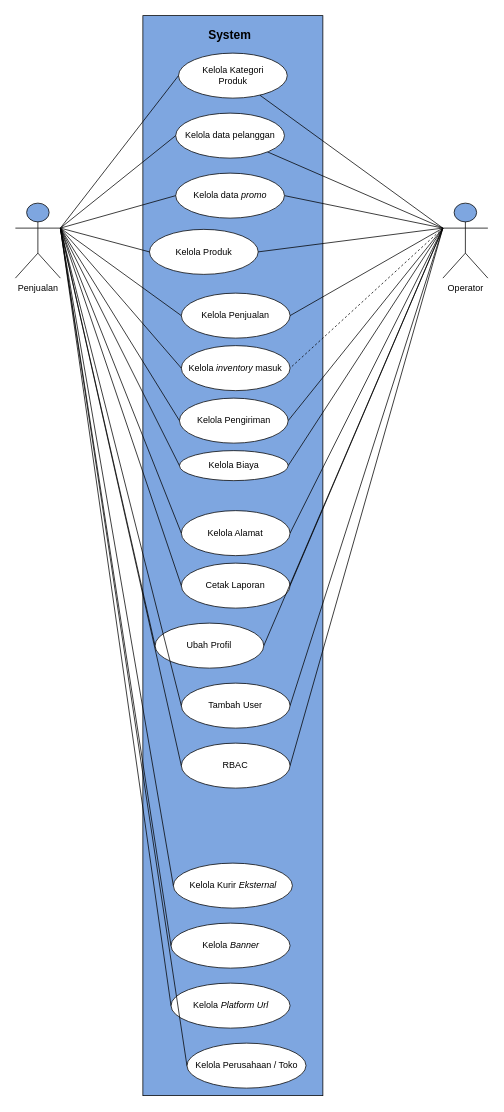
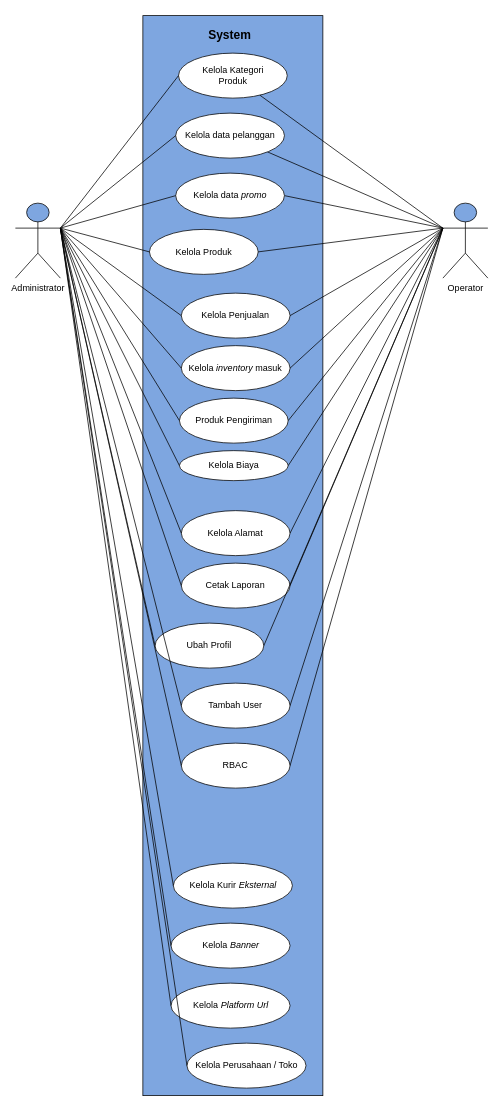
  <mxCell id="0" />
  <mxCell id="1" parent="0" />
  <mxCell id="2" value="" style="rounded=0;whiteSpace=wrap;html=1;fillColor=#7EA6E0;" vertex="1" parent="1"><mxGeometry x="190" y="20" width="240" height="1440" as="geometry" /></mxCell>
  <mxCell id="3" style="rounded=0;orthogonalLoop=1;jettySize=auto;html=1;exitX=0;exitY=0.333;exitDx=0;exitDy=0;exitPerimeter=0;endArrow=none;endFill=0;" edge="1" parent="1" source="6" target="7"><mxGeometry relative="1" as="geometry" /></mxCell>
  <mxCell id="4" style="rounded=0;orthogonalLoop=1;jettySize=auto;html=1;exitX=0;exitY=0.333;exitDx=0;exitDy=0;exitPerimeter=0;endArrow=none;endFill=0;" edge="1" parent="1" source="6" target="8"><mxGeometry relative="1" as="geometry" /></mxCell>
  <mxCell id="5" style="rounded=0;orthogonalLoop=1;jettySize=auto;html=1;exitX=0;exitY=0.333;exitDx=0;exitDy=0;exitPerimeter=0;entryX=1;entryY=0.5;entryDx=0;entryDy=0;endArrow=none;endFill=0;" edge="1" parent="1" source="6" target="20"><mxGeometry relative="1" as="geometry" /></mxCell>
  <mxCell id="6" value="Operator" style="shape=umlActor;verticalLabelPosition=bottom;verticalAlign=top;html=1;outlineConnect=0;fillColor=#7EA6E0;" vertex="1" parent="1"><mxGeometry x="590" y="270" width="60" height="100" as="geometry" /></mxCell>
  <mxCell id="7" value="Kelola Kategori&lt;div&gt;Produk&lt;/div&gt;" style="ellipse;whiteSpace=wrap;html=1;" vertex="1" parent="1"><mxGeometry x="237.5" y="70" width="145" height="60" as="geometry" /></mxCell>
  <mxCell id="8" value="Kelola data pelanggan" style="ellipse;whiteSpace=wrap;html=1;" vertex="1" parent="1"><mxGeometry x="233.75" y="150" width="145" height="60" as="geometry" /></mxCell>
  <mxCell id="9" value="Kelola &lt;i&gt;inventory&lt;/i&gt;&amp;nbsp;masuk" style="ellipse;whiteSpace=wrap;html=1;" vertex="1" parent="1"><mxGeometry x="241.25" y="460" width="145" height="60" as="geometry" /></mxCell>
  <mxCell id="10" value="Kelola Penjualan" style="ellipse;whiteSpace=wrap;html=1;" vertex="1" parent="1"><mxGeometry x="241.25" y="390" width="145" height="60" as="geometry" /></mxCell>
- <mxCell id="11" value="Kelola Pengiriman" style="ellipse;whiteSpace=wrap;html=1;" vertex="1" parent="1"><mxGeometry x="238.75" y="530" width="145" height="60" as="geometry" /></mxCell>
+ <mxCell id="11" value="Produk Pengiriman" style="ellipse;whiteSpace=wrap;html=1;" vertex="1" parent="1"><mxGeometry x="238.75" y="530" width="145" height="60" as="geometry" /></mxCell>
  <mxCell id="12" value="Cetak Laporan" style="ellipse;whiteSpace=wrap;html=1;" vertex="1" parent="1"><mxGeometry x="241.25" y="750" width="145" height="60" as="geometry" /></mxCell>
  <mxCell id="13" value="Ubah Profil" style="ellipse;whiteSpace=wrap;html=1;" vertex="1" parent="1"><mxGeometry x="206.25" y="830" width="145" height="60" as="geometry" /></mxCell>
- <mxCell id="14" style="rounded=0;orthogonalLoop=1;jettySize=auto;html=1;exitX=0;exitY=0.333;exitDx=0;exitDy=0;exitPerimeter=0;endArrow=none;endFill=0;entryX=1;entryY=0.5;entryDx=0;entryDy=0;dashed=1;" edge="1" parent="1" source="6" target="9"><mxGeometry relative="1" as="geometry"><mxPoint x="520" y="270" as="sourcePoint" /><mxPoint x="383" y="290" as="targetPoint" /></mxGeometry></mxCell>
+ <mxCell id="14" style="rounded=0;orthogonalLoop=1;jettySize=auto;html=1;exitX=0;exitY=0.333;exitDx=0;exitDy=0;exitPerimeter=0;endArrow=none;endFill=0;entryX=1;entryY=0.5;entryDx=0;entryDy=0;" edge="1" parent="1" source="6" target="9"><mxGeometry relative="1" as="geometry"><mxPoint x="520" y="270" as="sourcePoint" /><mxPoint x="383" y="290" as="targetPoint" /></mxGeometry></mxCell>
  <mxCell id="15" style="rounded=0;orthogonalLoop=1;jettySize=auto;html=1;endArrow=none;endFill=0;entryX=1;entryY=0.5;entryDx=0;entryDy=0;exitX=0;exitY=0.333;exitDx=0;exitDy=0;exitPerimeter=0;" edge="1" parent="1" source="6" target="10"><mxGeometry relative="1" as="geometry"><mxPoint x="490" y="280" as="sourcePoint" /><mxPoint x="388" y="380" as="targetPoint" /></mxGeometry></mxCell>
  <mxCell id="16" style="rounded=0;orthogonalLoop=1;jettySize=auto;html=1;endArrow=none;endFill=0;entryX=1;entryY=0.5;entryDx=0;entryDy=0;exitX=0;exitY=0.333;exitDx=0;exitDy=0;exitPerimeter=0;" edge="1" parent="1" source="6" target="11"><mxGeometry relative="1" as="geometry"><mxPoint x="510" y="260" as="sourcePoint" /><mxPoint x="388" y="460" as="targetPoint" /></mxGeometry></mxCell>
  <mxCell id="17" style="rounded=0;orthogonalLoop=1;jettySize=auto;html=1;endArrow=none;endFill=0;entryX=1;entryY=0.5;entryDx=0;entryDy=0;exitX=0;exitY=0.333;exitDx=0;exitDy=0;exitPerimeter=0;" edge="1" parent="1" source="6" target="12"><mxGeometry relative="1" as="geometry"><mxPoint x="590" y="300" as="sourcePoint" /><mxPoint x="388" y="540" as="targetPoint" /></mxGeometry></mxCell>
  <mxCell id="18" value="Tambah User" style="ellipse;whiteSpace=wrap;html=1;" vertex="1" parent="1"><mxGeometry x="241.25" y="910" width="145" height="60" as="geometry" /></mxCell>
  <mxCell id="19" value="RBAC" style="ellipse;whiteSpace=wrap;html=1;" vertex="1" parent="1"><mxGeometry x="241.25" y="990" width="145" height="60" as="geometry" /></mxCell>
  <mxCell id="20" value="Kelola data &lt;i&gt;promo&lt;/i&gt;" style="ellipse;whiteSpace=wrap;html=1;" vertex="1" parent="1"><mxGeometry x="233.75" y="230" width="145" height="60" as="geometry" /></mxCell>
  <mxCell id="21" value="&lt;font style=&quot;font-size: 16px;&quot;&gt;System&lt;/font&gt;" style="text;html=1;align=center;verticalAlign=middle;whiteSpace=wrap;rounded=0;fontStyle=1" vertex="1" parent="1"><mxGeometry x="276.25" y="30" width="60" height="30" as="geometry" /></mxCell>
  <mxCell id="22" value="Kelola Produk" style="ellipse;whiteSpace=wrap;html=1;" vertex="1" parent="1"><mxGeometry x="198.75" y="305" width="145" height="60" as="geometry" /></mxCell>
  <mxCell id="23" style="rounded=0;orthogonalLoop=1;jettySize=auto;html=1;exitX=0;exitY=0.333;exitDx=0;exitDy=0;exitPerimeter=0;endArrow=none;endFill=0;entryX=1;entryY=0.5;entryDx=0;entryDy=0;" edge="1" parent="1" source="6" target="22"><mxGeometry relative="1" as="geometry"><mxPoint x="600" y="313" as="sourcePoint" /><mxPoint x="393" y="450" as="targetPoint" /></mxGeometry></mxCell>
  <mxCell id="24" value="Kelola Biaya" style="ellipse;whiteSpace=wrap;html=1;" vertex="1" parent="1"><mxGeometry x="238.75" y="600" width="145" height="40" as="geometry" /></mxCell>
  <mxCell id="25" value="Kelola Alamat" style="ellipse;whiteSpace=wrap;html=1;" vertex="1" parent="1"><mxGeometry x="241.25" y="680" width="145" height="60" as="geometry" /></mxCell>
  <mxCell id="26" style="rounded=0;orthogonalLoop=1;jettySize=auto;html=1;endArrow=none;endFill=0;exitX=0;exitY=0.333;exitDx=0;exitDy=0;exitPerimeter=0;entryX=1;entryY=0.5;entryDx=0;entryDy=0;" edge="1" parent="1" source="6" target="24"><mxGeometry relative="1" as="geometry"><mxPoint x="600" y="313" as="sourcePoint" /><mxPoint x="396" y="790" as="targetPoint" /></mxGeometry></mxCell>
  <mxCell id="27" style="rounded=0;orthogonalLoop=1;jettySize=auto;html=1;endArrow=none;endFill=0;exitX=0;exitY=0.333;exitDx=0;exitDy=0;exitPerimeter=0;entryX=1;entryY=0.5;entryDx=0;entryDy=0;" edge="1" parent="1" source="6" target="25"><mxGeometry relative="1" as="geometry"><mxPoint x="600" y="313" as="sourcePoint" /><mxPoint x="394" y="640" as="targetPoint" /></mxGeometry></mxCell>
  <mxCell id="28" style="rounded=0;orthogonalLoop=1;jettySize=auto;html=1;endArrow=none;endFill=0;entryX=1;entryY=0.5;entryDx=0;entryDy=0;exitX=0;exitY=0.333;exitDx=0;exitDy=0;exitPerimeter=0;" edge="1" parent="1" source="6" target="13"><mxGeometry relative="1" as="geometry"><mxPoint x="600" y="313" as="sourcePoint" /><mxPoint x="396" y="790" as="targetPoint" /></mxGeometry></mxCell>
  <mxCell id="29" style="rounded=0;orthogonalLoop=1;jettySize=auto;html=1;endArrow=none;endFill=0;entryX=1;entryY=0.5;entryDx=0;entryDy=0;exitX=0;exitY=0.333;exitDx=0;exitDy=0;exitPerimeter=0;" edge="1" parent="1" source="6" target="18"><mxGeometry relative="1" as="geometry"><mxPoint x="600" y="313" as="sourcePoint" /><mxPoint x="396" y="870" as="targetPoint" /></mxGeometry></mxCell>
  <mxCell id="30" style="rounded=0;orthogonalLoop=1;jettySize=auto;html=1;endArrow=none;endFill=0;entryX=1;entryY=0.5;entryDx=0;entryDy=0;exitX=0;exitY=0.333;exitDx=0;exitDy=0;exitPerimeter=0;" edge="1" parent="1" source="6" target="19"><mxGeometry relative="1" as="geometry"><mxPoint x="600" y="313" as="sourcePoint" /><mxPoint x="396" y="950" as="targetPoint" /></mxGeometry></mxCell>
  <mxCell id="31" style="rounded=0;orthogonalLoop=1;jettySize=auto;html=1;exitX=1;exitY=0.333;exitDx=0;exitDy=0;exitPerimeter=0;entryX=0;entryY=0.5;entryDx=0;entryDy=0;endArrow=none;endFill=0;" edge="1" parent="1" source="32" target="7"><mxGeometry relative="1" as="geometry" /></mxCell>
- <mxCell id="32" value="Penjualan" style="shape=umlActor;verticalLabelPosition=bottom;verticalAlign=top;html=1;outlineConnect=0;fillColor=#7EA6E0;" vertex="1" parent="1"><mxGeometry x="20" y="270" width="60" height="100" as="geometry" /></mxCell>
+ <mxCell id="32" value="Administrator" style="shape=umlActor;verticalLabelPosition=bottom;verticalAlign=top;html=1;outlineConnect=0;fillColor=#7EA6E0;" vertex="1" parent="1"><mxGeometry x="20" y="270" width="60" height="100" as="geometry" /></mxCell>
  <mxCell id="33" style="rounded=0;orthogonalLoop=1;jettySize=auto;html=1;exitX=1;exitY=0.333;exitDx=0;exitDy=0;exitPerimeter=0;entryX=0;entryY=0.5;entryDx=0;entryDy=0;endArrow=none;endFill=0;" edge="1" parent="1" source="32" target="8"><mxGeometry relative="1" as="geometry"><mxPoint x="90" y="313" as="sourcePoint" /><mxPoint x="248" y="110" as="targetPoint" /></mxGeometry></mxCell>
  <mxCell id="34" style="rounded=0;orthogonalLoop=1;jettySize=auto;html=1;exitX=1;exitY=0.333;exitDx=0;exitDy=0;exitPerimeter=0;entryX=0;entryY=0.5;entryDx=0;entryDy=0;endArrow=none;endFill=0;" edge="1" parent="1" source="32" target="20"><mxGeometry relative="1" as="geometry"><mxPoint x="90" y="313" as="sourcePoint" /><mxPoint x="244" y="190" as="targetPoint" /></mxGeometry></mxCell>
  <mxCell id="35" style="rounded=0;orthogonalLoop=1;jettySize=auto;html=1;exitX=1;exitY=0.333;exitDx=0;exitDy=0;exitPerimeter=0;entryX=0;entryY=0.5;entryDx=0;entryDy=0;endArrow=none;endFill=0;" edge="1" parent="1" source="32" target="22"><mxGeometry relative="1" as="geometry"><mxPoint x="90" y="313" as="sourcePoint" /><mxPoint x="244" y="270" as="targetPoint" /></mxGeometry></mxCell>
  <mxCell id="36" style="rounded=0;orthogonalLoop=1;jettySize=auto;html=1;exitX=1;exitY=0.333;exitDx=0;exitDy=0;exitPerimeter=0;entryX=0;entryY=0.5;entryDx=0;entryDy=0;endArrow=none;endFill=0;" edge="1" parent="1" source="32" target="10"><mxGeometry relative="1" as="geometry"><mxPoint x="90" y="313" as="sourcePoint" /><mxPoint x="249" y="350" as="targetPoint" /></mxGeometry></mxCell>
  <mxCell id="37" style="rounded=0;orthogonalLoop=1;jettySize=auto;html=1;exitX=1;exitY=0.333;exitDx=0;exitDy=0;exitPerimeter=0;entryX=0;entryY=0.5;entryDx=0;entryDy=0;endArrow=none;endFill=0;" edge="1" parent="1" source="32" target="9"><mxGeometry relative="1" as="geometry"><mxPoint x="90" y="313" as="sourcePoint" /><mxPoint x="251" y="430" as="targetPoint" /></mxGeometry></mxCell>
  <mxCell id="38" style="rounded=0;orthogonalLoop=1;jettySize=auto;html=1;exitX=1;exitY=0.333;exitDx=0;exitDy=0;exitPerimeter=0;entryX=0;entryY=0.5;entryDx=0;entryDy=0;endArrow=none;endFill=0;" edge="1" parent="1" source="32" target="11"><mxGeometry relative="1" as="geometry"><mxPoint x="90" y="313" as="sourcePoint" /><mxPoint x="251" y="500" as="targetPoint" /></mxGeometry></mxCell>
  <mxCell id="39" style="rounded=0;orthogonalLoop=1;jettySize=auto;html=1;exitX=1;exitY=0.333;exitDx=0;exitDy=0;exitPerimeter=0;entryX=0;entryY=0.5;entryDx=0;entryDy=0;endArrow=none;endFill=0;" edge="1" parent="1" source="32" target="24"><mxGeometry relative="1" as="geometry"><mxPoint x="90" y="313" as="sourcePoint" /><mxPoint x="249" y="570" as="targetPoint" /></mxGeometry></mxCell>
  <mxCell id="40" style="rounded=0;orthogonalLoop=1;jettySize=auto;html=1;exitX=1;exitY=0.333;exitDx=0;exitDy=0;exitPerimeter=0;entryX=0;entryY=0.5;entryDx=0;entryDy=0;endArrow=none;endFill=0;" edge="1" parent="1" source="32" target="25"><mxGeometry relative="1" as="geometry"><mxPoint x="90" y="313" as="sourcePoint" /><mxPoint x="249" y="640" as="targetPoint" /></mxGeometry></mxCell>
  <mxCell id="41" style="rounded=0;orthogonalLoop=1;jettySize=auto;html=1;exitX=1;exitY=0.333;exitDx=0;exitDy=0;exitPerimeter=0;entryX=0;entryY=0.5;entryDx=0;entryDy=0;endArrow=none;endFill=0;" edge="1" parent="1" source="32" target="12"><mxGeometry relative="1" as="geometry"><mxPoint x="90" y="313" as="sourcePoint" /><mxPoint x="251" y="720" as="targetPoint" /></mxGeometry></mxCell>
  <mxCell id="42" style="rounded=0;orthogonalLoop=1;jettySize=auto;html=1;exitX=1;exitY=0.333;exitDx=0;exitDy=0;exitPerimeter=0;entryX=0;entryY=0.5;entryDx=0;entryDy=0;endArrow=none;endFill=0;" edge="1" parent="1" source="32" target="13"><mxGeometry relative="1" as="geometry"><mxPoint x="90" y="313" as="sourcePoint" /><mxPoint x="251" y="790" as="targetPoint" /></mxGeometry></mxCell>
  <mxCell id="43" style="rounded=0;orthogonalLoop=1;jettySize=auto;html=1;exitX=1;exitY=0.333;exitDx=0;exitDy=0;exitPerimeter=0;entryX=0;entryY=0.5;entryDx=0;entryDy=0;endArrow=none;endFill=0;" edge="1" parent="1" source="32" target="18"><mxGeometry relative="1" as="geometry"><mxPoint x="90" y="313" as="sourcePoint" /><mxPoint x="251" y="870" as="targetPoint" /></mxGeometry></mxCell>
  <mxCell id="44" style="rounded=0;orthogonalLoop=1;jettySize=auto;html=1;exitX=1;exitY=0.333;exitDx=0;exitDy=0;exitPerimeter=0;entryX=0;entryY=0.5;entryDx=0;entryDy=0;endArrow=none;endFill=0;" edge="1" parent="1" source="32" target="19"><mxGeometry relative="1" as="geometry"><mxPoint x="90" y="313" as="sourcePoint" /><mxPoint x="251" y="950" as="targetPoint" /></mxGeometry></mxCell>
  <mxCell id="45" value="Kelola Kurir &lt;i&gt;Eksternal&lt;/i&gt;" style="ellipse;whiteSpace=wrap;html=1;" vertex="1" parent="1"><mxGeometry x="230.63" y="1150" width="158.75" height="60" as="geometry" /></mxCell>
  <mxCell id="46" value="Kelola &lt;i&gt;Banner&lt;/i&gt;" style="ellipse;whiteSpace=wrap;html=1;" vertex="1" parent="1"><mxGeometry x="227.5" y="1230" width="158.75" height="60" as="geometry" /></mxCell>
  <mxCell id="47" value="Kelola &lt;i&gt;Platform Url&lt;/i&gt;" style="ellipse;whiteSpace=wrap;html=1;" vertex="1" parent="1"><mxGeometry x="227.5" y="1310" width="158.75" height="60" as="geometry" /></mxCell>
  <mxCell id="48" value="Kelola Perusahaan / Toko" style="ellipse;whiteSpace=wrap;html=1;" vertex="1" parent="1"><mxGeometry x="248.75" y="1390" width="158.75" height="60" as="geometry" /></mxCell>
  <mxCell id="49" style="rounded=0;orthogonalLoop=1;jettySize=auto;html=1;exitX=1;exitY=0.333;exitDx=0;exitDy=0;exitPerimeter=0;entryX=0;entryY=0.5;entryDx=0;entryDy=0;endArrow=none;endFill=0;" edge="1" parent="1" source="32" target="45"><mxGeometry relative="1" as="geometry"><mxPoint x="90" y="313" as="sourcePoint" /><mxPoint x="251" y="720" as="targetPoint" /></mxGeometry></mxCell>
  <mxCell id="50" style="rounded=0;orthogonalLoop=1;jettySize=auto;html=1;exitX=1;exitY=0.333;exitDx=0;exitDy=0;exitPerimeter=0;entryX=0;entryY=0.5;entryDx=0;entryDy=0;endArrow=none;endFill=0;" edge="1" parent="1" source="32" target="46"><mxGeometry relative="1" as="geometry"><mxPoint x="90" y="313" as="sourcePoint" /><mxPoint x="241" y="1190" as="targetPoint" /></mxGeometry></mxCell>
  <mxCell id="51" style="rounded=0;orthogonalLoop=1;jettySize=auto;html=1;exitX=1;exitY=0.333;exitDx=0;exitDy=0;exitPerimeter=0;entryX=0;entryY=0.5;entryDx=0;entryDy=0;endArrow=none;endFill=0;" edge="1" parent="1" source="32" target="47"><mxGeometry relative="1" as="geometry"><mxPoint x="90" y="313" as="sourcePoint" /><mxPoint x="238" y="1270" as="targetPoint" /></mxGeometry></mxCell>
  <mxCell id="52" style="rounded=0;orthogonalLoop=1;jettySize=auto;html=1;exitX=1;exitY=0.333;exitDx=0;exitDy=0;exitPerimeter=0;entryX=0;entryY=0.5;entryDx=0;entryDy=0;endArrow=none;endFill=0;" edge="1" parent="1" source="32" target="48"><mxGeometry relative="1" as="geometry"><mxPoint x="90" y="313" as="sourcePoint" /><mxPoint x="238" y="1350" as="targetPoint" /></mxGeometry></mxCell>
